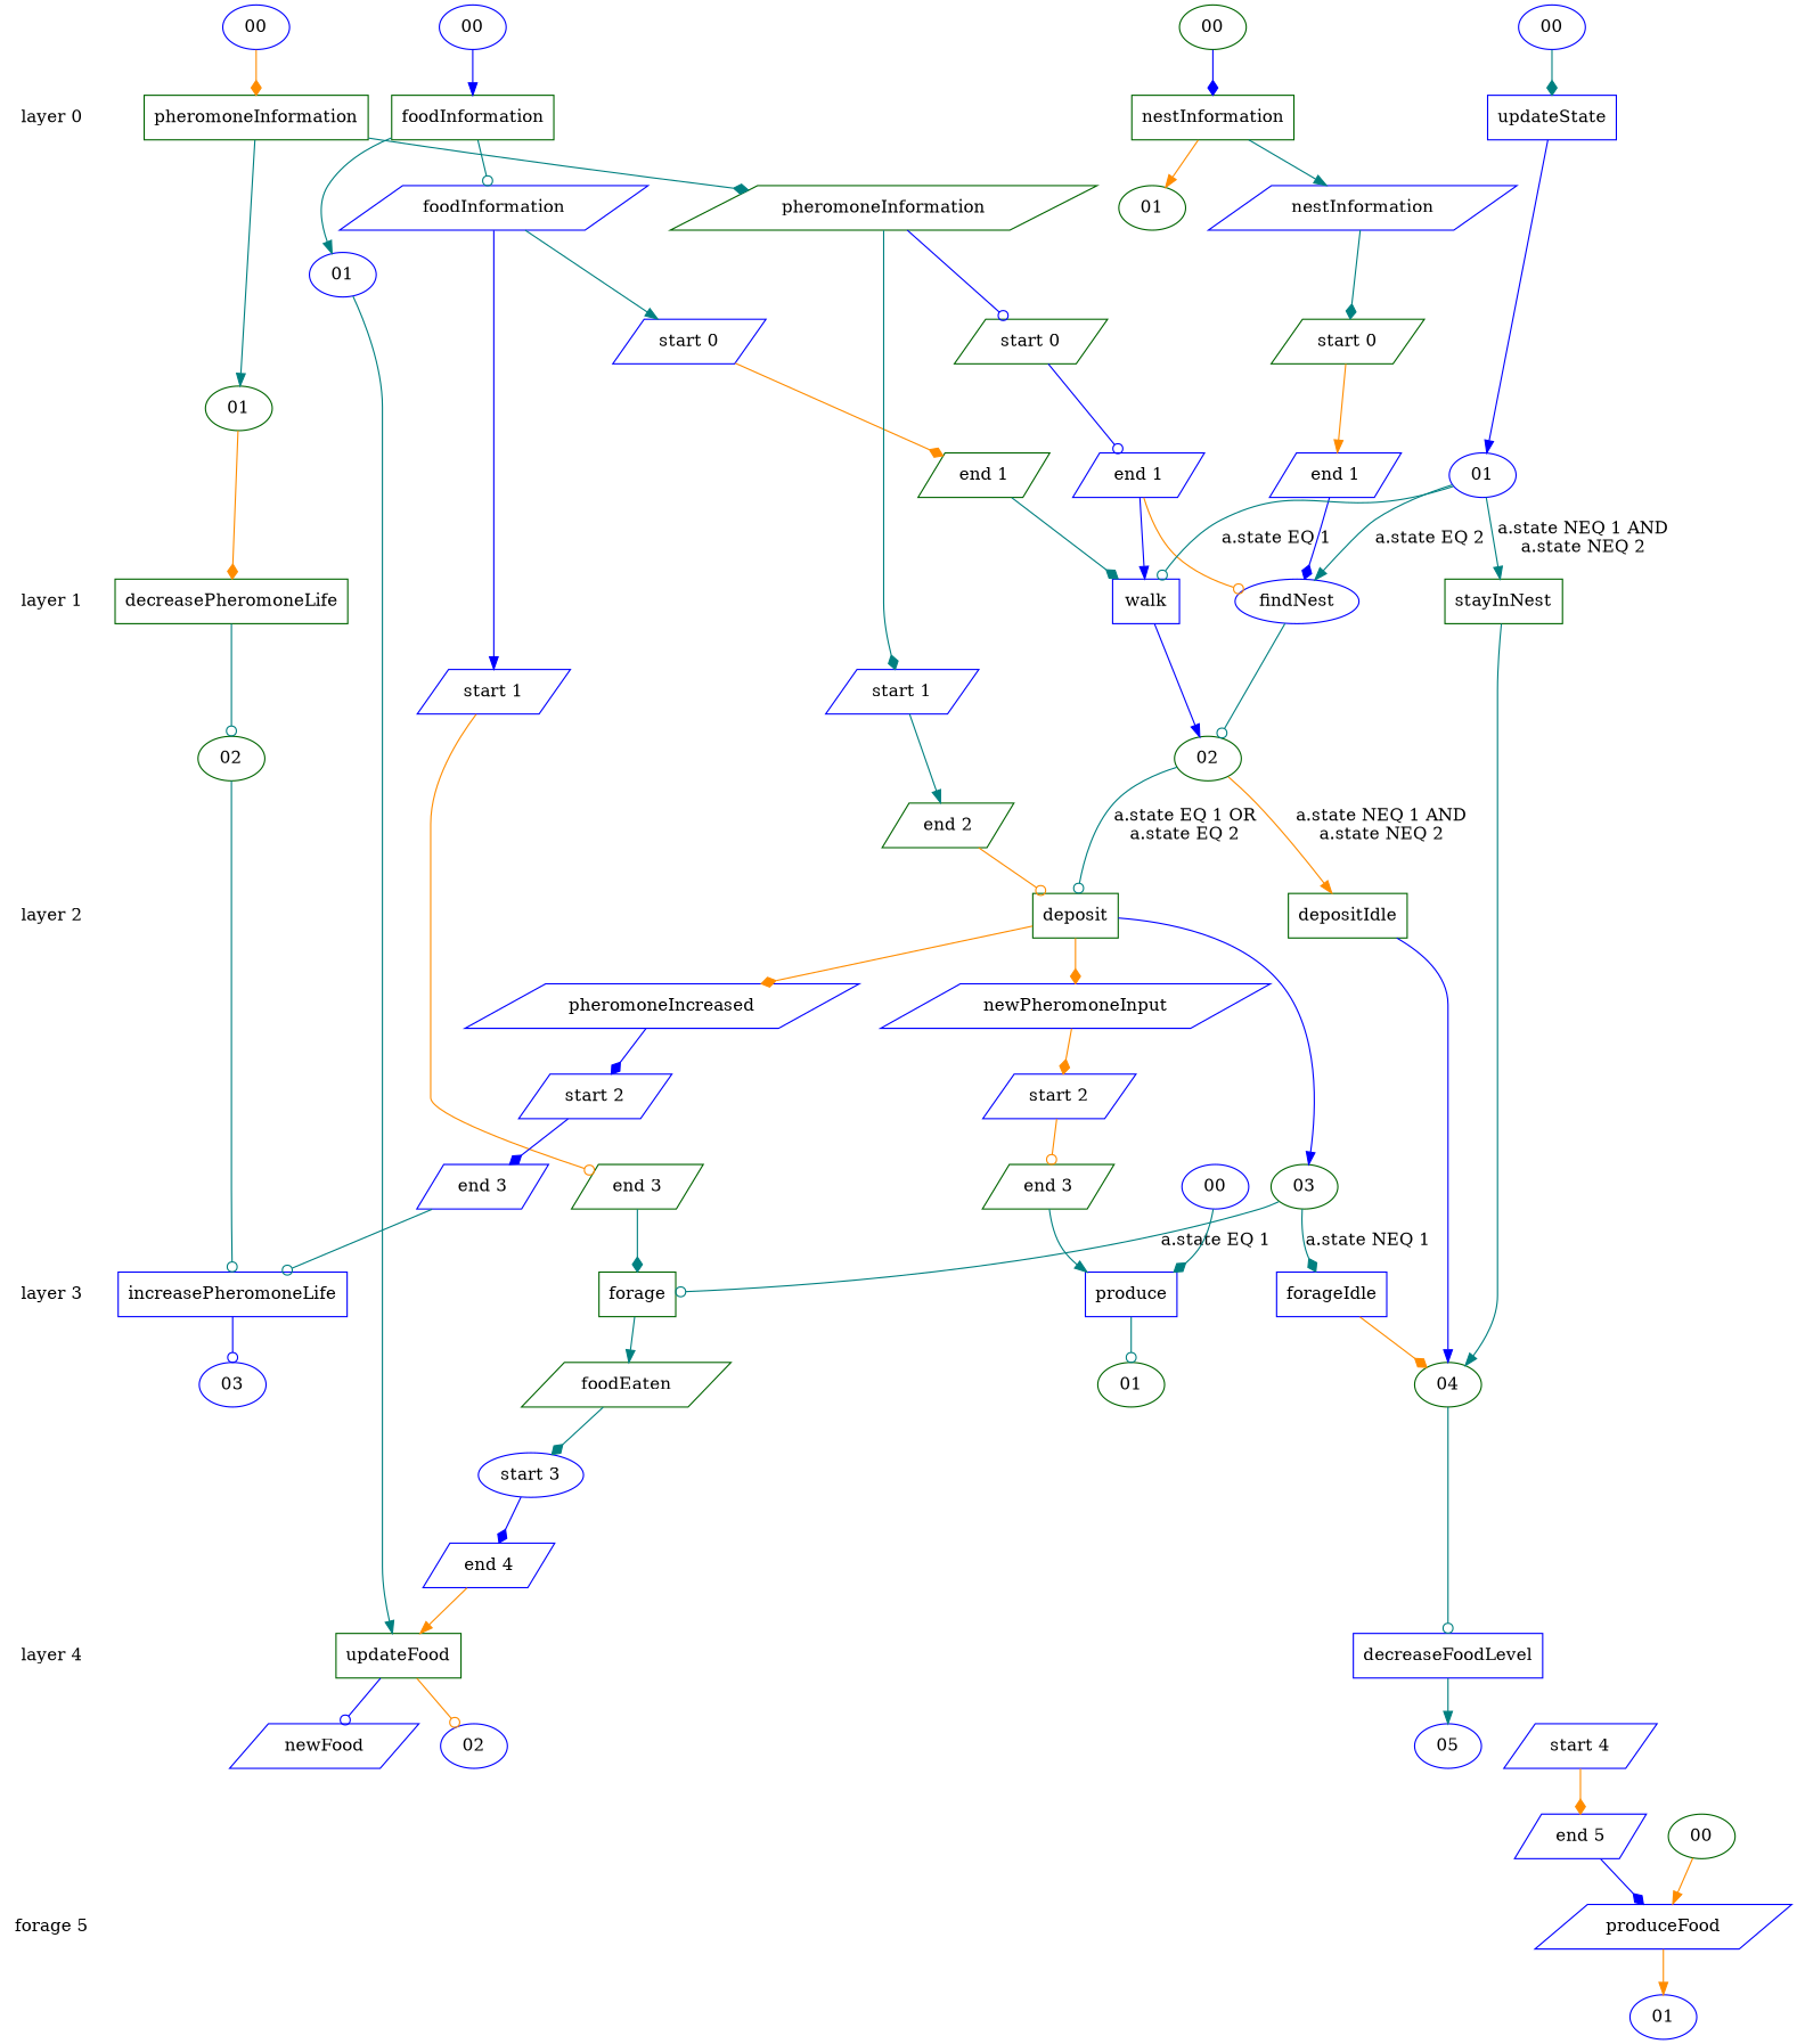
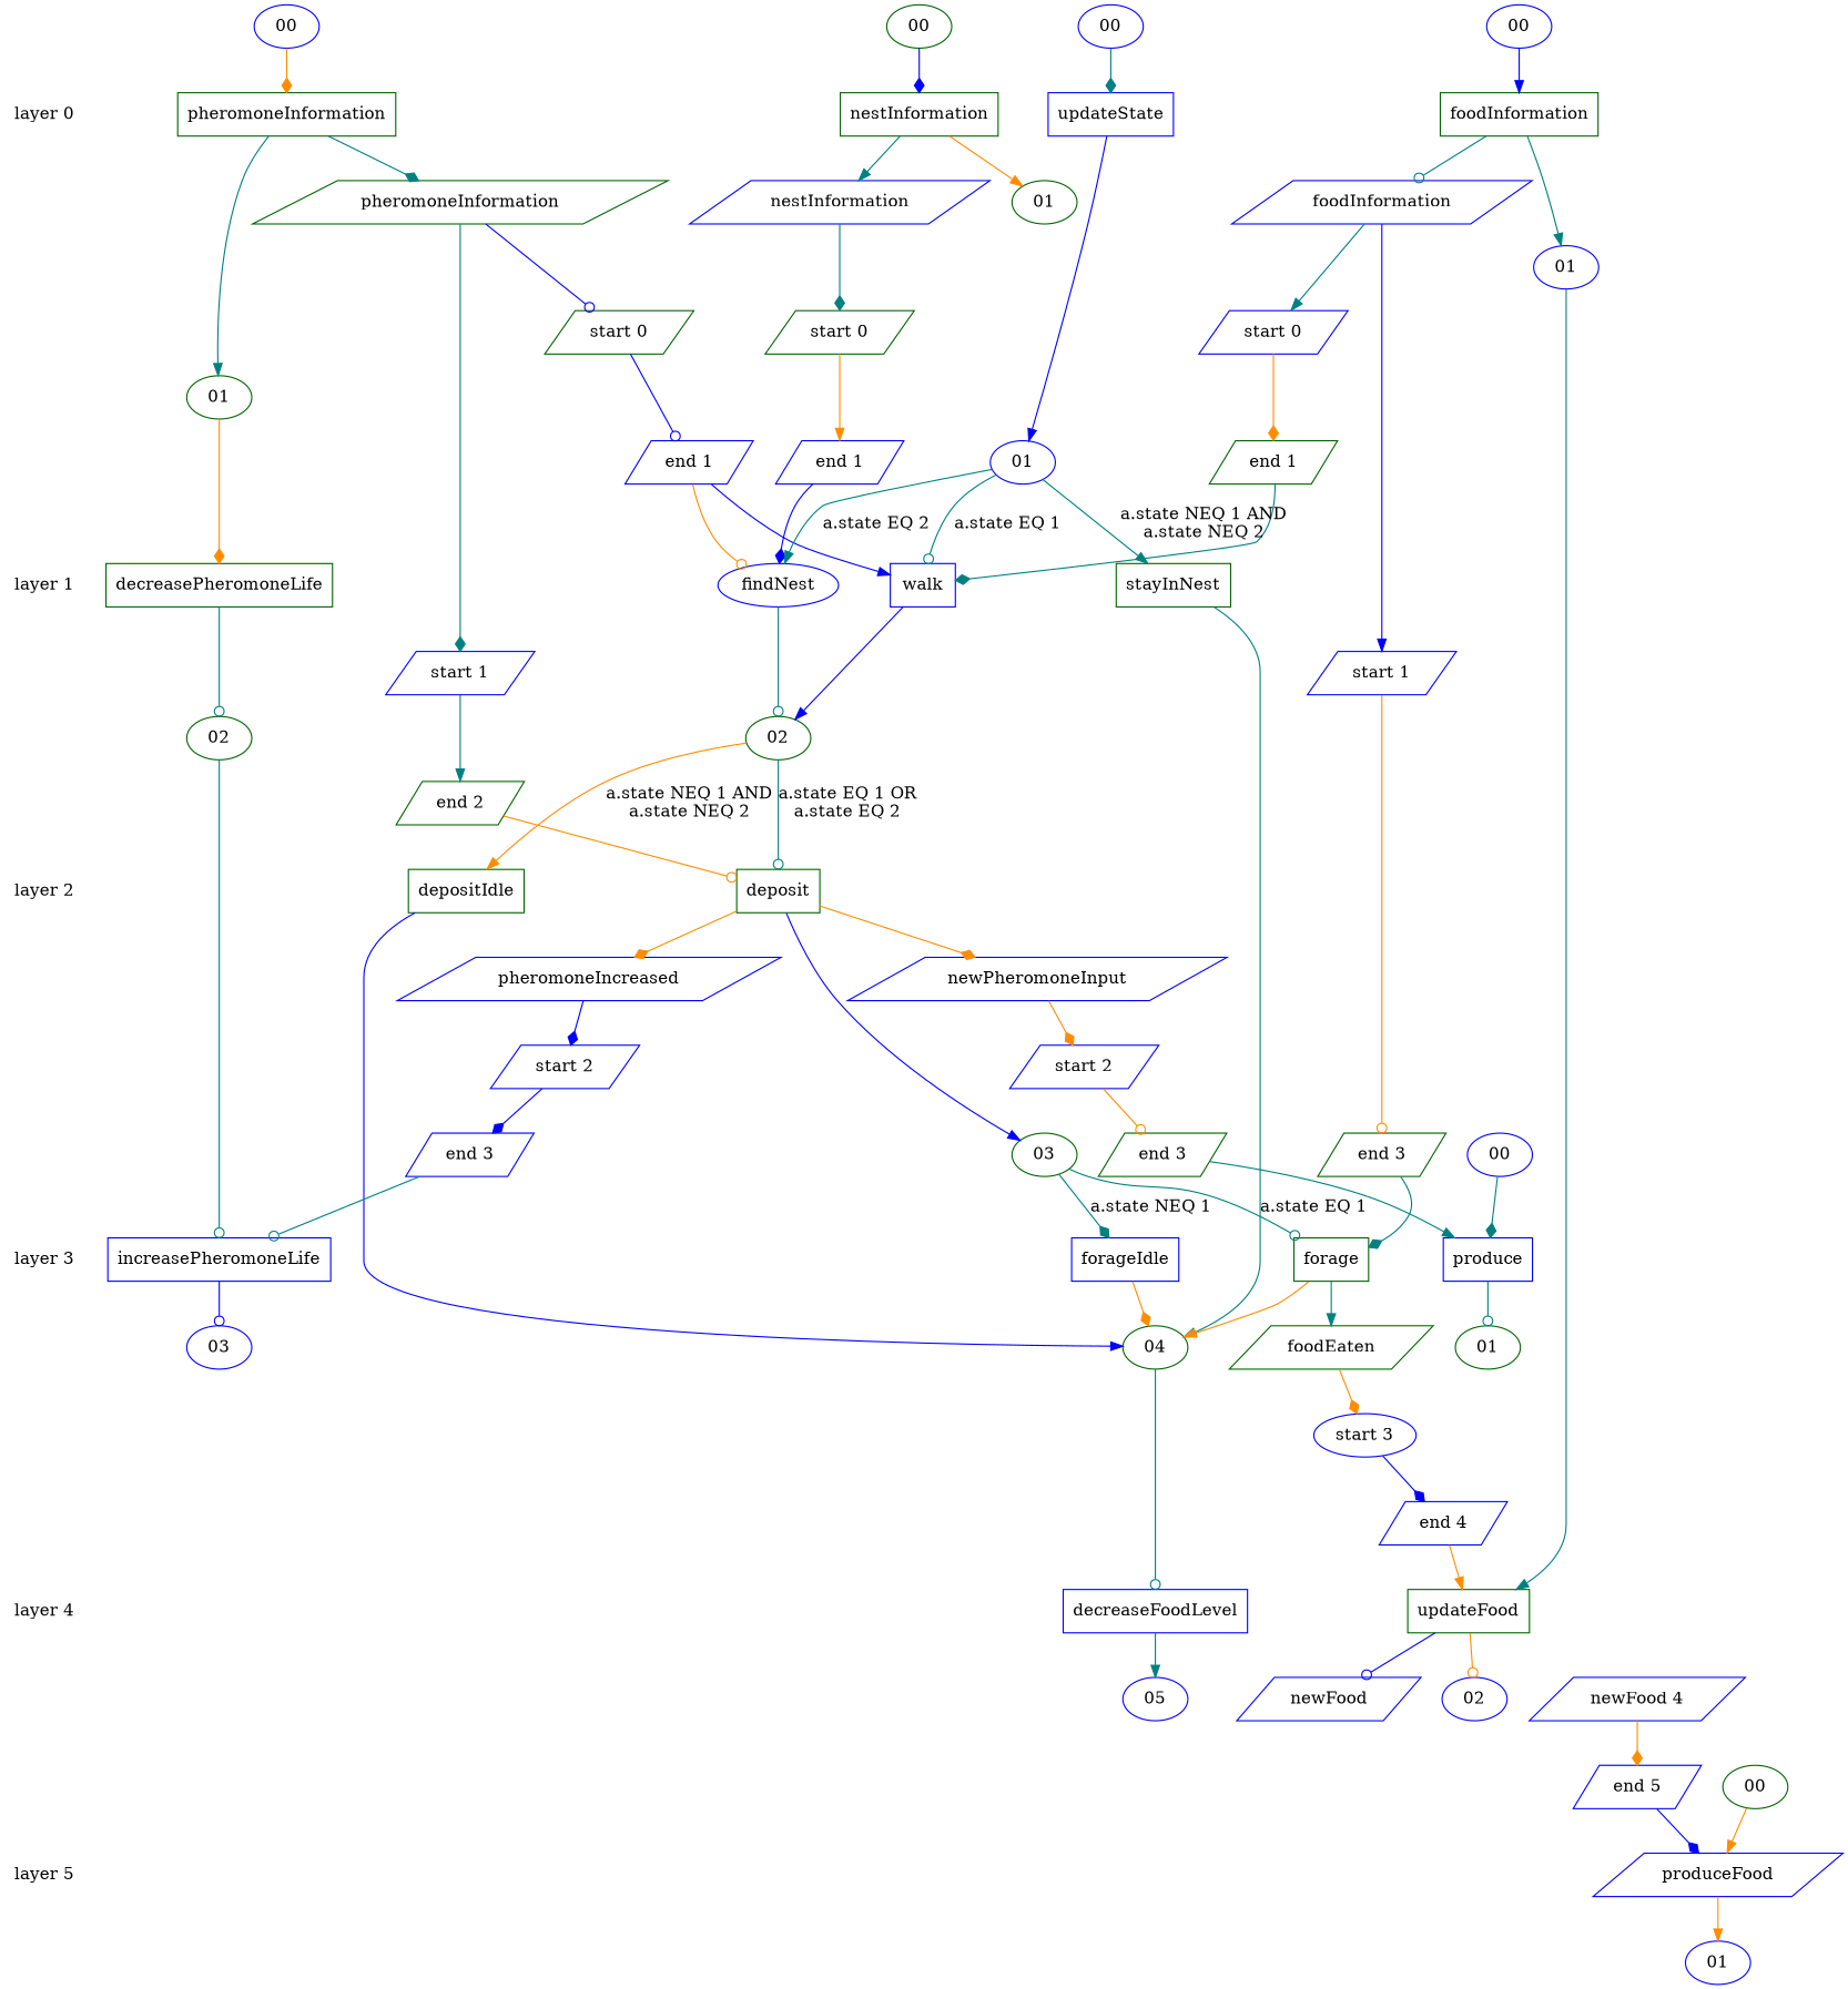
  digraph {
    rankdir=TB
    node [color=blue shape=parallelogram]
    edge [arrowhead=normal color=teal]
    n1 [color=darkgreen label="layer 0" shape=plaintext]
    n2 [label=updateState shape=rect]
    n3 [color=darkgreen label=pheromoneInformation shape=rect]
    n4 [color=darkgreen label=nestInformation shape=rect]
    n5 [color=darkgreen label=foodInformation shape=rect]
    layer_0_b [shape=point style=invis color=""]
    layer_0_a [shape=point style=invis color=""]
    n8 [color=darkgreen label="start 0"]
    n9 [label="start 0"]
    n10 [color=darkgreen label="start 0"]
    n11 [color=darkgreen label="layer 1" shape=plaintext]
    n12 [color=darkgreen label=stayInNest shape=rect]
    n13 [label=walk shape=rect]
    n14 [label=findNest shape=ellipse]
    n15 [color=darkgreen label=decreasePheromoneLife shape=rect]
    layer_1_b [shape=point style=invis color=""]
    n17 [label="end 1"]
    n18 [color=darkgreen label="end 1"]
    n19 [label="end 1"]
    layer_1_a [shape=point style=invis color=""]
    n21 [label="start 1"]
    n22 [label="start 1"]
    n23 [color=darkgreen label="layer 2" shape=plaintext]
    n24 [color=darkgreen label=deposit shape=rect]
    n25 [color=darkgreen label=depositIdle shape=rect]
    layer_2_b [shape=point style=invis color=""]
    n27 [color=darkgreen label="end 2"]
    layer_2_a [shape=point style=invis color=""]
    n29 [label="start 2"]
    n30 [label="start 2"]
    n31 [label="layer 3" shape=plaintext]
    n32 [color=darkgreen label=forage shape=rect]
    n33 [label=forageIdle shape=rect]
    n34 [label=increasePheromoneLife shape=rect]
    n35 [label=produce shape=rect]
    layer_3_b [shape=point style=invis color=""]
    n37 [color=darkgreen label="end 3"]
    n38 [color=darkgreen label="end 3"]
    n39 [label="end 3"]
    layer_3_a [shape=point style=invis color=""]
    n41 [label="start 3" shape=ellipse]
    n42 [color=darkgreen label="layer 4" shape=plaintext]
    n43 [label=decreaseFoodLevel shape=rect]
    n44 [color=darkgreen label=updateFood shape=rect]
    layer_4_b [shape=point style=invis color=""]
    n46 [label="end 4"]
    layer_4_a [shape=point style=invis color=""]
-   n48 [label="start 4"]
-   n49 [label="forage 5" shape=plaintext]
+   n48 [label="newFood 4"]
+   n49 [label="layer 5" shape=plaintext]
    n50 [label=produceFood]
    layer_5_b [shape=point style=invis color=""]
    n52 [label="end 5"]
    layer_5_a [shape=point style=invis color=""]
    n54 [label=01 shape=""]
    n55 [color=darkgreen label=01 shape=""]
    n56 [color=darkgreen label=pheromoneInformation]
    n57 [color=darkgreen label=01 shape=""]
    n58 [label=nestInformation]
    n59 [label=01 shape=""]
    n60 [label=foodInformation]
    n61 [color=darkgreen label=04 shape=""]
    n62 [color=darkgreen label=02 shape=""]
    n63 [color=darkgreen label=02 shape=""]
    n64 [color=darkgreen label=03 shape=""]
    n65 [label=newPheromoneInput]
    n66 [label=pheromoneIncreased]
    n67 [color=darkgreen label=foodEaten]
    n68 [label=03 shape=""]
    n69 [color=darkgreen label=01 shape=""]
    n70 [label=05 shape=""]
    n71 [label=02 shape=""]
    n72 [label=newFood]
    n73 [label=01 shape=""]
    n74 [label=00 shape=""]
    n75 [label=00 shape=""]
    n76 [label=00 shape=""]
    n77 [color=darkgreen label=00 shape=""]
    n78 [color=darkgreen label=00 shape=""]
    n79 [label=00 shape=""]
    subgraph sub_1 {
      rank=same
      n1
      n2
      n3
      n4
      n5
    }
    subgraph sub_2 {
      rank=same
      layer_0_b
    }
    subgraph sub_3 {
      rank=same
      layer_0_a
      n8
      n9
      n10
    }
    subgraph sub_4 {
      rank=same
      n11
      n12
      n13
      n14
      n15
    }
    subgraph sub_5 {
      rank=same
      layer_1_b
      n17
      n18
      n19
    }
    subgraph sub_6 {
      rank=same
      layer_1_a
      n21
      n22
    }
    subgraph sub_7 {
      rank=same
      n23
      n24
      n25
    }
    subgraph sub_8 {
      rank=same
      layer_2_b
      n27
    }
    subgraph sub_9 {
      rank=same
      layer_2_a
      n29
      n30
    }
    subgraph sub_10 {
      rank=same
      n31
      n32
      n33
      n34
      n35
    }
    subgraph sub_11 {
      rank=same
      layer_3_b
      n37
      n38
      n39
    }
    subgraph sub_12 {
      rank=same
      layer_3_a
      n41
    }
    subgraph sub_13 {
      rank=same
      n42
      n43
      n44
    }
    subgraph sub_14 {
      rank=same
      layer_4_b
      n46
    }
    subgraph sub_15 {
      rank=same
      layer_4_a
      n48
    }
    subgraph sub_16 {
      rank=same
      n49
      n50
    }
    subgraph sub_17 {
      rank=same
      layer_5_b
      n52
    }
    subgraph sub_18 {
      rank=same
      layer_5_a
    }
    n1 -> layer_0_a [style=invis arrowhead="" color=""]
    n2 -> n54 [color=blue]
    n3 -> n55
    n3 -> n56 [arrowhead=diamond]
    n4 -> n57 [color=darkorange]
    n4 -> n58
    n5 -> n59
    n5 -> n60 [arrowhead=odot]
    layer_0_b -> n1 [style=invis arrowhead="" color=""]
    layer_0_a -> layer_1_b [style=invis arrowhead="" color=""]
    n8 -> n17 [arrowhead=odot color=blue]
    n9 -> n18 [arrowhead=diamond color=darkorange]
    n10 -> n19 [color=darkorange]
    n11 -> layer_1_a [style=invis arrowhead="" color=""]
    n12 -> n61
    n13 -> n62 [color=blue]
    n14 -> n62 [arrowhead=odot]
    n15 -> n63 [arrowhead=odot]
    layer_1_b -> n11 [style=invis arrowhead="" color=""]
    n17 -> n13 [color=blue]
    n17 -> n14 [arrowhead=odot color=darkorange]
    n18 -> n13 [arrowhead=diamond]
    n19 -> n14 [arrowhead=diamond color=blue]
    layer_1_a -> layer_2_b [style=invis arrowhead="" color=""]
    n21 -> n27
    n22 -> n38 [arrowhead=odot color=darkorange]
    n23 -> layer_2_a [style=invis arrowhead="" color=""]
    n24 -> n64 [color=blue]
    n24 -> n65 [arrowhead=diamond color=darkorange]
    n24 -> n66 [arrowhead=diamond color=darkorange]
    n25 -> n61 [color=blue]
    layer_2_b -> n23 [style=invis arrowhead="" color=""]
    n27 -> n24 [arrowhead=odot color=darkorange]
    layer_2_a -> layer_3_b [style=invis arrowhead="" color=""]
    n29 -> n37 [arrowhead=odot color=darkorange]
    n30 -> n39 [arrowhead=diamond color=blue]
    n31 -> layer_3_a [style=invis arrowhead="" color=""]
+   n32 -> n61 [color=darkorange]
    n32 -> n67
    n33 -> n61 [arrowhead=diamond color=darkorange]
    n34 -> n68 [arrowhead=odot color=blue]
    n35 -> n69 [arrowhead=odot]
    layer_3_b -> n31 [style=invis arrowhead="" color=""]
    n37 -> n35
    n38 -> n32 [arrowhead=diamond]
    n39 -> n34 [arrowhead=odot]
    layer_3_a -> layer_4_b [style=invis arrowhead="" color=""]
    n41 -> n46 [arrowhead=diamond color=blue]
    n42 -> layer_4_a [style=invis arrowhead="" color=""]
    n43 -> n70
    n44 -> n71 [arrowhead=odot color=darkorange]
    n44 -> n72 [arrowhead=odot color=blue]
    layer_4_b -> n42 [style=invis arrowhead="" color=""]
    n46 -> n44 [color=darkorange]
    layer_4_a -> layer_5_b [style=invis arrowhead="" color=""]
    n48 -> n52 [arrowhead=diamond color=darkorange]
    n49 -> layer_5_a [style=invis arrowhead="" color=""]
    n50 -> n73 [color=darkorange]
    layer_5_b -> n49 [style=invis arrowhead="" color=""]
    n52 -> n50 [arrowhead=diamond color=blue]
    n54 -> n12 [label="a.state NEQ 1 AND\na.state NEQ 2"]
    n54 -> n13 [arrowhead=odot label="a.state EQ 1"]
    n54 -> n14 [label="a.state EQ 2"]
    n55 -> n15 [arrowhead=diamond color=darkorange]
    n56 -> n8 [arrowhead=odot color=blue]
    n56 -> n21 [arrowhead=diamond]
    n58 -> n10 [arrowhead=diamond]
    n59 -> n44
    n60 -> n9
    n60 -> n22 [color=blue]
    n61 -> n43 [arrowhead=odot]
    n62 -> n24 [arrowhead=odot label="a.state EQ 1 OR\na.state EQ 2"]
    n62 -> n25 [color=darkorange label="a.state NEQ 1 AND\na.state NEQ 2"]
    n63 -> n34 [arrowhead=odot]
    n64 -> n32 [arrowhead=odot label="a.state EQ 1"]
    n64 -> n33 [arrowhead=diamond label="a.state NEQ 1"]
    n65 -> n29 [arrowhead=diamond color=darkorange]
    n66 -> n30 [arrowhead=diamond color=blue]
-   n67 -> n41 [arrowhead=diamond]
+   n67 -> n41 [arrowhead=diamond color=darkorange]
    n74 -> n2 [arrowhead=diamond]
    n75 -> n3 [arrowhead=diamond color=darkorange]
    n76 -> n35 [arrowhead=diamond]
    n77 -> n50 [color=darkorange]
    n78 -> n4 [arrowhead=diamond color=blue]
    n79 -> n5 [color=blue]
  }
